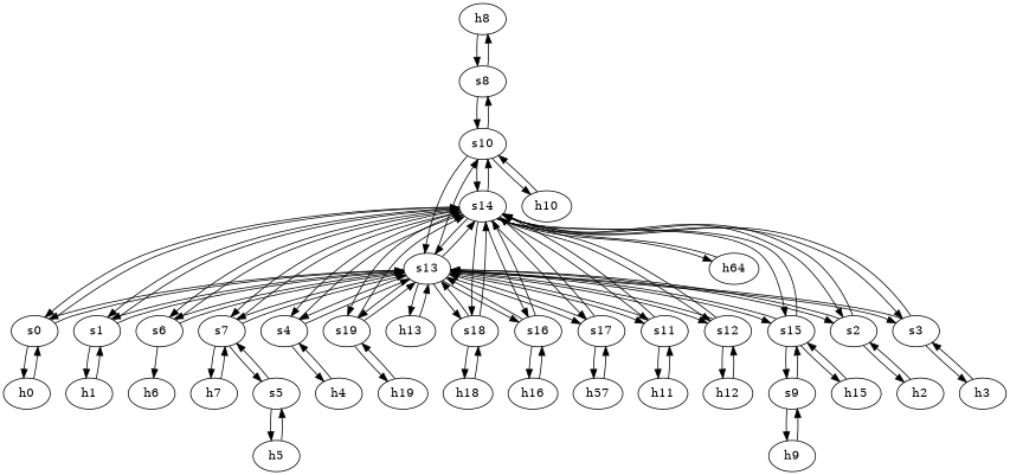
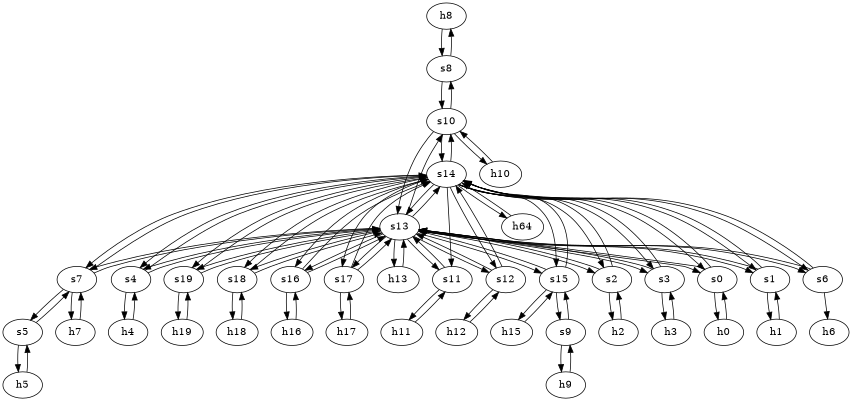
  strict digraph {
    node [type=host]
    edge [capacity="1Gbps" cost=1 dst_port=1 src_port=1]
    h8 [ip="111.0.8.8" mac="00:00:00:00:8:8"]
    s8 [type=switch]
    s10 [type=switch]
    s14 [type=switch]
    s13 [type=switch]
    h10 [ip="111.0.10.10" mac="00:00:00:00:10:10"]
    h9 [ip="111.0.9.9" mac="00:00:00:00:9:9"]
    s9 [type=switch]
    s15 [type=switch]
    h15 [ip="111.0.15.15" mac="00:00:00:00:15:15"]
    h2 [ip="111.0.2.2" mac="00:00:00:00:2:2"]
    s2 [type=switch]
    s3 [type=switch]
    s0 [type=switch]
    s1 [type=switch]
    s6 [type=switch]
    s7 [type=switch]
    s4 [type=switch]
    s19 [type=switch]
    s18 [type=switch]
    s16 [type=switch]
    s17 [type=switch]
    s11 [type=switch]
    s12 [type=switch]
    n25 [ip="111.0.14.14" label=h64 mac="00:00:00:00:14:14"]
    h13 [ip="111.0.13.13" mac="00:00:00:00:13:13"]
    h3 [ip="111.0.3.3" mac="00:00:00:00:3:3"]
    h0 [ip="111.0.0.0" mac="00:00:00:00:0:0"]
    h1 [ip="111.0.1.1" mac="00:00:00:00:1:1"]
    h6 [ip="111.0.6.6" mac="00:00:00:00:6:6"]
    h7 [ip="111.0.7.7" mac="00:00:00:00:7:7"]
    s5 [type=switch]
    h5 [ip="111.0.5.5" mac="00:00:00:00:5:5"]
    h4 [ip="111.0.4.4" mac="00:00:00:00:4:4"]
    h19 [ip="111.0.19.19" mac="00:00:00:00:19:19"]
    h18 [ip="111.0.18.18" mac="00:00:00:00:18:18"]
    h16 [ip="111.0.16.16" mac="00:00:00:00:16:16"]
-   h17 [ip="111.0.17.17" mac="00:00:00:00:17:17" label=h57]
+   h17 [ip="111.0.17.17" mac="00:00:00:00:17:17"]
    h11 [ip="111.0.11.11" mac="00:00:00:00:11:11"]
    h12 [ip="111.0.12.12" mac="00:00:00:00:12:12"]
    h8 -> s8
    s8 -> h8
    s8 -> s10 [dst_port=2 src_port=2]
    s10 -> s8 [dst_port=2 src_port=2]
    s10 -> s14 [dst_port=9 src_port=4]
    s10 -> s13 [dst_port=11 src_port=3]
    s10 -> h10
    s14 -> s10 [dst_port=4 src_port=9]
    s14 -> s13 [dst_port=14 src_port=12]
    s14 -> s15 [dst_port=5 src_port=14]
    s14 -> s2 [dst_port=3 src_port=4]
    s14 -> s3 [dst_port=3 src_port=5]
    s14 -> s0 [dst_port=4 src_port=2]
    s14 -> s1 [dst_port=4 src_port=3]
    s14 -> s6 [dst_port=3 src_port=7]
    s14 -> s7 [dst_port=3 src_port=8]
    s14 -> s4 [dst_port=3 src_port=6]
    s14 -> s19 [dst_port=4 src_port=21]
    s14 -> s18 [dst_port=4 src_port=19]
    s14 -> s16 [dst_port=4 src_port=16]
    s14 -> s17 [dst_port=3 src_port=17]
    s14 -> s11 [dst_port=3 src_port=10]
    s14 -> s12 [dst_port=3 src_port=11]
    s14 -> n25
    s13 -> s10 [dst_port=3 src_port=11]
    s13 -> s14 [dst_port=12 src_port=14]
    s13 -> s15 [dst_port=3 src_port=15]
    s13 -> s2 [dst_port=2 src_port=6]
    s13 -> s3 [dst_port=2 src_port=7]
    s13 -> s0 [dst_port=3 src_port=3]
    s13 -> s1 [dst_port=3 src_port=5]
    s13 -> s6 [dst_port=2 src_port=9]
    s13 -> s7 [dst_port=4 src_port=10]
    s13 -> s4 [dst_port=2 src_port=8]
    s13 -> s19 [dst_port=2 src_port=19]
    s13 -> s18 [dst_port=2 src_port=18]
    s13 -> s16 [dst_port=2 src_port=16]
    s13 -> s17 [dst_port=2 src_port=17]
    s13 -> s11 [dst_port=2 src_port=12]
    s13 -> s12 [dst_port=2 src_port=13]
    s13 -> h13
    h10 -> s10
    h9 -> s9
    s9 -> h9
    s9 -> s15 [dst_port=2 src_port=2]
    s15 -> s14 [dst_port=14 src_port=5]
    s15 -> s13 [dst_port=15 src_port=3]
    s15 -> s9 [dst_port=2 src_port=2]
    s15 -> h15
    h15 -> s15
    h2 -> s2
    s2 -> s14 [dst_port=4 src_port=3]
    s2 -> s13 [dst_port=6 src_port=2]
    s2 -> h2
    s3 -> s14 [dst_port=5 src_port=3]
    s3 -> s13 [dst_port=7 src_port=2]
    s3 -> h3
    s0 -> s14 [dst_port=2 src_port=4]
    s0 -> s13 [dst_port=3 src_port=3]
    s0 -> h0
    s1 -> s14 [dst_port=3 src_port=4]
    s1 -> s13 [dst_port=5 src_port=3]
    s1 -> h1
    s6 -> s14 [dst_port=7 src_port=3]
    s6 -> s13 [dst_port=9 src_port=2]
    s6 -> h6
    s7 -> s14 [dst_port=8 src_port=3]
    s7 -> s13 [dst_port=10 src_port=4]
    s7 -> h7
    s7 -> s5 [dst_port=2 src_port=2]
    s4 -> s14 [dst_port=6 src_port=3]
    s4 -> s13 [dst_port=8 src_port=2]
    s4 -> h4
    s19 -> s14 [dst_port=21 src_port=4]
    s19 -> s13 [dst_port=19 src_port=2]
    s19 -> h19
    s18 -> s14 [dst_port=19 src_port=4]
    s18 -> s13 [dst_port=18 src_port=2]
    s18 -> h18
    s16 -> s14 [dst_port=16 src_port=4]
    s16 -> s13 [dst_port=16 src_port=2]
    s16 -> h16
    s17 -> s14 [dst_port=17 src_port=3]
    s17 -> s13 [dst_port=17 src_port=2]
    s17 -> h17
-   s11 -> s14 [dst_port=10 src_port=3]
    s11 -> s13 [dst_port=12 src_port=2]
    s11 -> h11
    s12 -> s14 [dst_port=11 src_port=3]
    s12 -> s13 [dst_port=13 src_port=2]
    s12 -> h12
    n25 -> s14
    h13 -> s13
    h3 -> s3
    h0 -> s0
    h1 -> s1
    h7 -> s7
    s5 -> s7 [dst_port=2 src_port=2]
    s5 -> h5
    h5 -> s5
    h4 -> s4
    h19 -> s19
    h18 -> s18
    h16 -> s16
    h17 -> s17
    h11 -> s11
    h12 -> s12
  }
